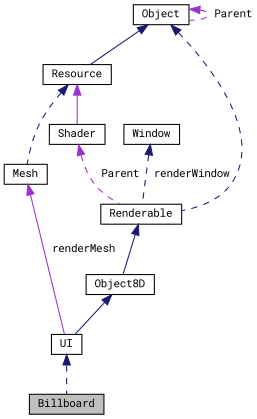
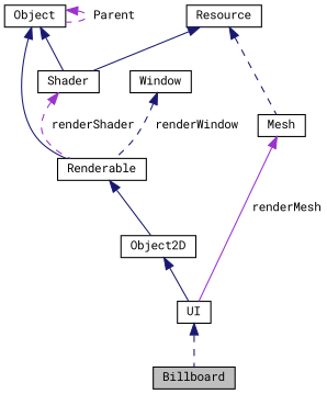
  digraph {
    fontname="Roboto Mono"
    node [color=black fillcolor=white fontname="Roboto Mono" fontsize=10 shape=record style=filled]
    edge [color=midnightblue dir=back fontname="Roboto Mono" fontsize=10 labelfontname=Helvetica labelfontsize=10 style=solid]
    n1 [fillcolor=grey75 fontcolor=black height=0.2 label=Billboard width=0.4]
    n2 [height=0.2 label=UI width=0.4]
-   n3 [height=0.2 label=Object8D width=0.4]
+   n3 [height=0.2 label=Object2D width=0.4]
    n4 [height=0.2 label=Renderable width=0.4]
    n5 [height=0.2 label=Object width=0.4]
    n6 [height=0.2 label=Resource width=0.4]
    n7 [height=0.2 label=Shader width=0.4]
    n8 [height=0.2 label=Mesh width=0.4]
    n9 [height=0.2 label=Window width=0.4]
    n2 -> n1 [style=dashed]
    n3 -> n2
    n4 -> n3
-   n5 -> n4 [style=dashed]
+   n5 -> n4
    n5 -> n5 [color=darkorchid3 label=" Parent" style=dashed]
-   n5 -> n6
-   n6 -> n7 [color=darkorchid3]
+   n5 -> n7
+   n6 -> n7
    n6 -> n8 [style=dashed]
-   n7 -> n4 [color=darkorchid3 label=" Parent" style=dashed]
+   n7 -> n4 [color=darkorchid3 label=" renderShader" style=dashed]
    n8 -> n2 [color=darkorchid3 label=" renderMesh"]
    n9 -> n4 [label=" renderWindow" style=dashed]
  }
